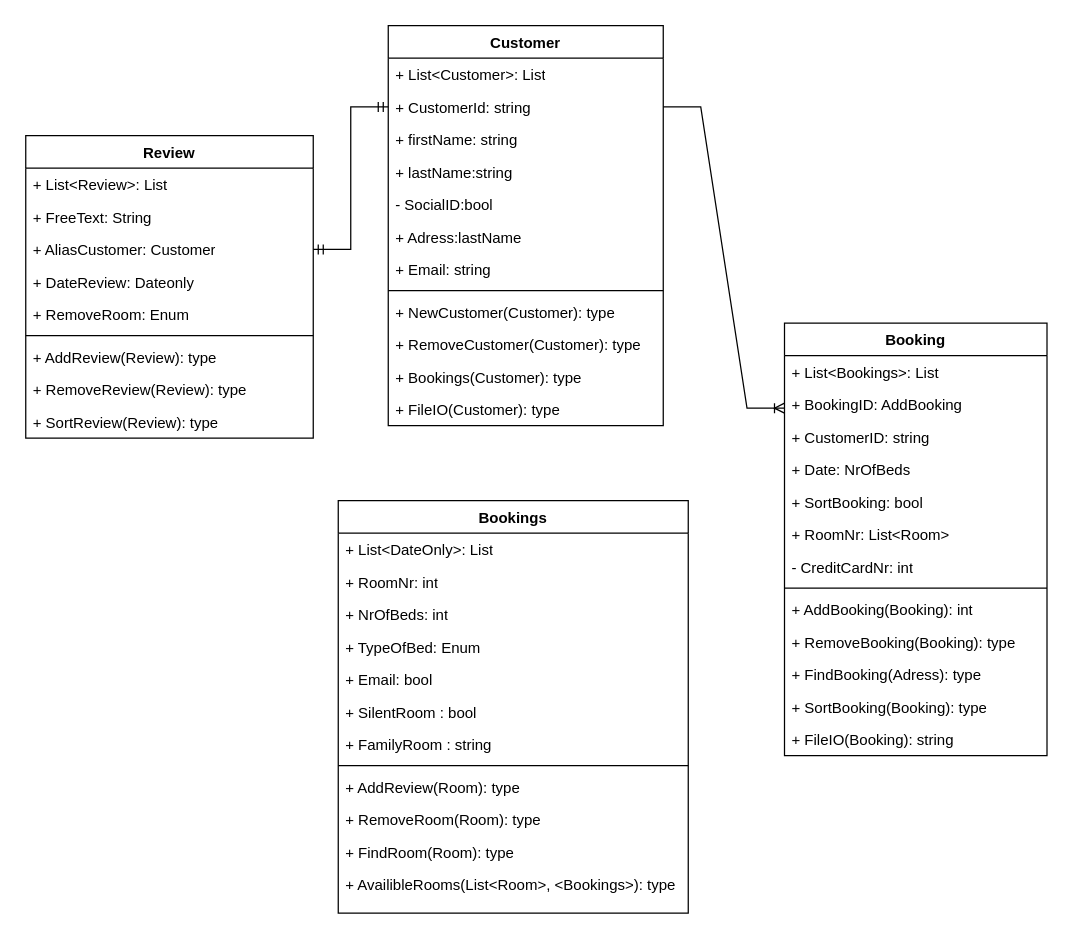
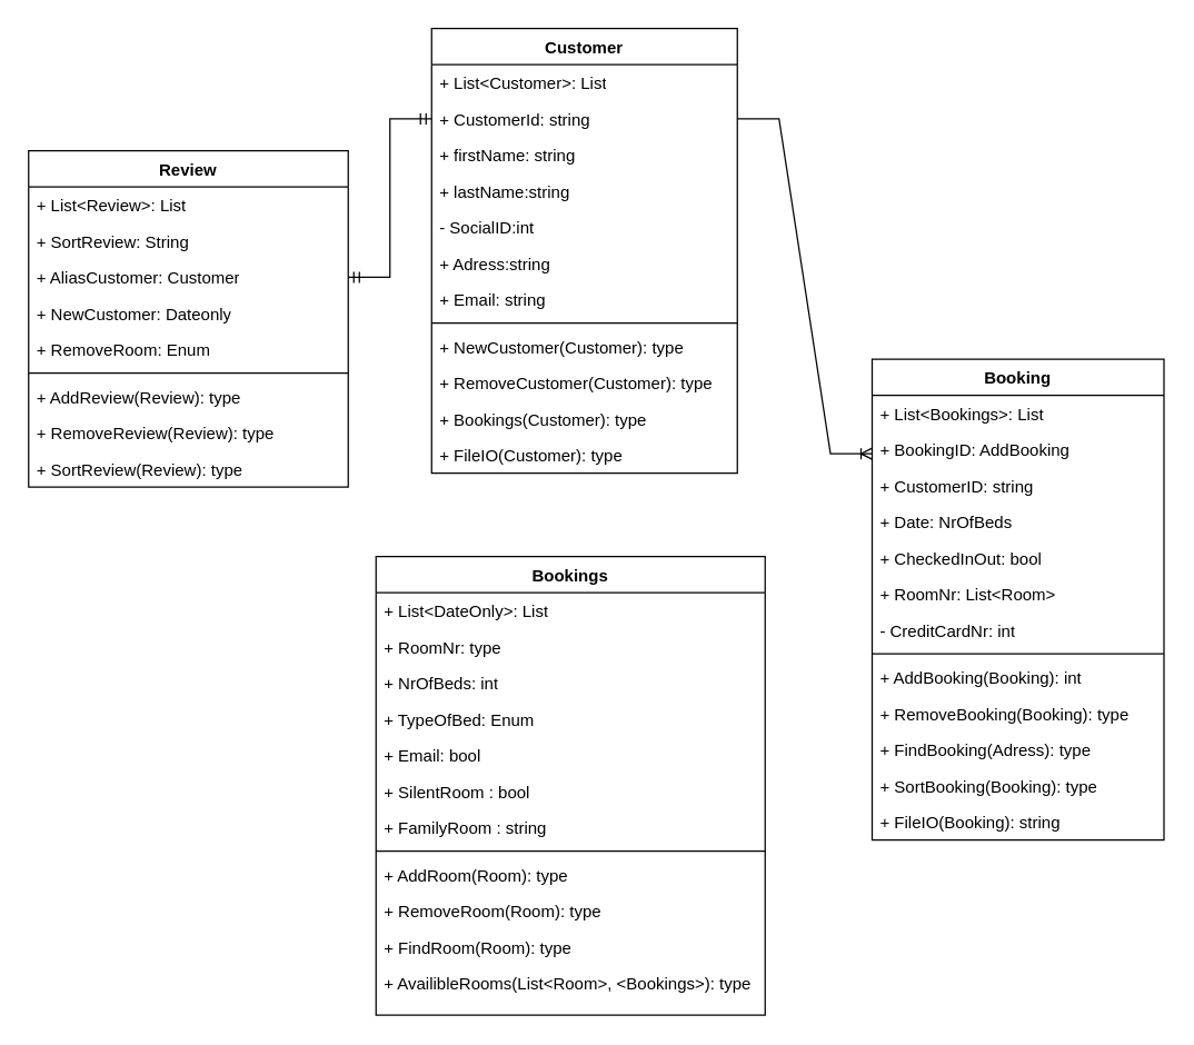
  <mxCell id="0" />
  <mxCell id="1" parent="0" />
  <mxCell id="2" value="Customer" style="swimlane;fontStyle=1;align=center;verticalAlign=top;childLayout=stackLayout;horizontal=1;startSize=26;horizontalStack=0;resizeParent=1;resizeParentMax=0;resizeLast=0;collapsible=1;marginBottom=0;whiteSpace=wrap;html=1;" vertex="1" parent="1"><mxGeometry x="310" width="220" height="320" as="geometry" y="20" /></mxCell>
  <mxCell id="3" value="+ List&amp;lt;Customer&amp;gt;: List" style="text;strokeColor=none;fillColor=none;align=left;verticalAlign=top;spacingLeft=4;spacingRight=4;overflow=hidden;rotatable=0;points=[[0,0.5],[1,0.5]];portConstraint=eastwest;whiteSpace=wrap;html=1;" vertex="1" parent="2"><mxGeometry y="26" width="220" height="26" as="geometry" /></mxCell>
  <mxCell id="4" value="+ CustomerId: string" style="text;strokeColor=none;fillColor=none;align=left;verticalAlign=top;spacingLeft=4;spacingRight=4;overflow=hidden;rotatable=0;points=[[0,0.5],[1,0.5]];portConstraint=eastwest;whiteSpace=wrap;html=1;" vertex="1" parent="2"><mxGeometry y="52" width="220" height="26" as="geometry" /></mxCell>
  <mxCell id="5" value="+ firstName: string" style="text;strokeColor=none;fillColor=none;align=left;verticalAlign=top;spacingLeft=4;spacingRight=4;overflow=hidden;rotatable=0;points=[[0,0.5],[1,0.5]];portConstraint=eastwest;whiteSpace=wrap;html=1;" vertex="1" parent="2"><mxGeometry y="78" width="220" height="26" as="geometry" /></mxCell>
  <mxCell id="6" value="+ lastName:string" style="text;strokeColor=none;fillColor=none;align=left;verticalAlign=top;spacingLeft=4;spacingRight=4;overflow=hidden;rotatable=0;points=[[0,0.5],[1,0.5]];portConstraint=eastwest;whiteSpace=wrap;html=1;" vertex="1" parent="2"><mxGeometry y="104" width="220" height="26" as="geometry" /></mxCell>
- <mxCell id="7" value="- SocialID:bool" style="text;strokeColor=none;fillColor=none;align=left;verticalAlign=top;spacingLeft=4;spacingRight=4;overflow=hidden;rotatable=0;points=[[0,0.5],[1,0.5]];portConstraint=eastwest;whiteSpace=wrap;html=1;" vertex="1" parent="2"><mxGeometry y="130" width="220" height="26" as="geometry" /></mxCell>
- <mxCell id="8" value="+ Adress:lastName" style="text;strokeColor=none;fillColor=none;align=left;verticalAlign=top;spacingLeft=4;spacingRight=4;overflow=hidden;rotatable=0;points=[[0,0.5],[1,0.5]];portConstraint=eastwest;whiteSpace=wrap;html=1;" vertex="1" parent="2"><mxGeometry y="156" width="220" height="26" as="geometry" /></mxCell>
+ <mxCell id="7" value="- SocialID:int" style="text;strokeColor=none;fillColor=none;align=left;verticalAlign=top;spacingLeft=4;spacingRight=4;overflow=hidden;rotatable=0;points=[[0,0.5],[1,0.5]];portConstraint=eastwest;whiteSpace=wrap;html=1;" vertex="1" parent="2"><mxGeometry y="130" width="220" height="26" as="geometry" /></mxCell>
+ <mxCell id="8" value="+ Adress:string" style="text;strokeColor=none;fillColor=none;align=left;verticalAlign=top;spacingLeft=4;spacingRight=4;overflow=hidden;rotatable=0;points=[[0,0.5],[1,0.5]];portConstraint=eastwest;whiteSpace=wrap;html=1;" vertex="1" parent="2"><mxGeometry y="156" width="220" height="26" as="geometry" /></mxCell>
  <mxCell id="9" value="+ Email: string" style="text;strokeColor=none;fillColor=none;align=left;verticalAlign=top;spacingLeft=4;spacingRight=4;overflow=hidden;rotatable=0;points=[[0,0.5],[1,0.5]];portConstraint=eastwest;whiteSpace=wrap;html=1;" vertex="1" parent="2"><mxGeometry y="182" width="220" height="26" as="geometry" /></mxCell>
  <mxCell id="10" value="" style="line;strokeWidth=1;fillColor=none;align=left;verticalAlign=middle;spacingTop=-1;spacingLeft=3;spacingRight=3;rotatable=0;labelPosition=right;points=[];portConstraint=eastwest;strokeColor=inherit;" vertex="1" parent="2"><mxGeometry y="208" width="220" height="8" as="geometry" /></mxCell>
  <mxCell id="11" value="+ NewCustomer(Customer): type" style="text;strokeColor=none;fillColor=none;align=left;verticalAlign=top;spacingLeft=4;spacingRight=4;overflow=hidden;rotatable=0;points=[[0,0.5],[1,0.5]];portConstraint=eastwest;whiteSpace=wrap;html=1;" vertex="1" parent="2"><mxGeometry y="216" width="220" height="26" as="geometry" /></mxCell>
  <mxCell id="12" value="+ RemoveCustomer(Customer): type" style="text;strokeColor=none;fillColor=none;align=left;verticalAlign=top;spacingLeft=4;spacingRight=4;overflow=hidden;rotatable=0;points=[[0,0.5],[1,0.5]];portConstraint=eastwest;whiteSpace=wrap;html=1;" vertex="1" parent="2"><mxGeometry y="242" width="220" height="26" as="geometry" /></mxCell>
  <mxCell id="13" value="+ Bookings(Customer): type" style="text;strokeColor=none;fillColor=none;align=left;verticalAlign=top;spacingLeft=4;spacingRight=4;overflow=hidden;rotatable=0;points=[[0,0.5],[1,0.5]];portConstraint=eastwest;whiteSpace=wrap;html=1;" vertex="1" parent="2"><mxGeometry y="268" width="220" height="26" as="geometry" /></mxCell>
  <mxCell id="14" value="+ FileIO(Customer): type" style="text;strokeColor=none;fillColor=none;align=left;verticalAlign=top;spacingLeft=4;spacingRight=4;overflow=hidden;rotatable=0;points=[[0,0.5],[1,0.5]];portConstraint=eastwest;whiteSpace=wrap;html=1;" vertex="1" parent="2"><mxGeometry y="294" width="220" height="26" as="geometry" /></mxCell>
  <mxCell id="15" value="Bookings" style="swimlane;fontStyle=1;align=center;verticalAlign=top;childLayout=stackLayout;horizontal=1;startSize=26;horizontalStack=0;resizeParent=1;resizeParentMax=0;resizeLast=0;collapsible=1;marginBottom=0;whiteSpace=wrap;html=1;" vertex="1" parent="1"><mxGeometry x="270" y="400" width="280" height="330" as="geometry" /></mxCell>
  <mxCell id="16" value="+ List&amp;lt;DateOnly&amp;gt;: List" style="text;strokeColor=none;fillColor=none;align=left;verticalAlign=top;spacingLeft=4;spacingRight=4;overflow=hidden;rotatable=0;points=[[0,0.5],[1,0.5]];portConstraint=eastwest;whiteSpace=wrap;html=1;" vertex="1" parent="15"><mxGeometry y="26" width="280" height="26" as="geometry" /></mxCell>
- <mxCell id="17" value="+ RoomNr: int" style="text;strokeColor=none;fillColor=none;align=left;verticalAlign=top;spacingLeft=4;spacingRight=4;overflow=hidden;rotatable=0;points=[[0,0.5],[1,0.5]];portConstraint=eastwest;whiteSpace=wrap;html=1;" vertex="1" parent="15"><mxGeometry y="52" width="280" height="26" as="geometry" /></mxCell>
+ <mxCell id="17" value="+ RoomNr: type" style="text;strokeColor=none;fillColor=none;align=left;verticalAlign=top;spacingLeft=4;spacingRight=4;overflow=hidden;rotatable=0;points=[[0,0.5],[1,0.5]];portConstraint=eastwest;whiteSpace=wrap;html=1;" vertex="1" parent="15"><mxGeometry y="52" width="280" height="26" as="geometry" /></mxCell>
  <mxCell id="18" value="+ NrOfBeds: int" style="text;strokeColor=none;fillColor=none;align=left;verticalAlign=top;spacingLeft=4;spacingRight=4;overflow=hidden;rotatable=0;points=[[0,0.5],[1,0.5]];portConstraint=eastwest;whiteSpace=wrap;html=1;" vertex="1" parent="15"><mxGeometry y="78" width="280" height="26" as="geometry" /></mxCell>
  <mxCell id="19" value="+ TypeOfBed: Enum" style="text;strokeColor=none;fillColor=none;align=left;verticalAlign=top;spacingLeft=4;spacingRight=4;overflow=hidden;rotatable=0;points=[[0,0.5],[1,0.5]];portConstraint=eastwest;whiteSpace=wrap;html=1;" vertex="1" parent="15"><mxGeometry y="104" width="280" height="26" as="geometry" /></mxCell>
  <mxCell id="20" value="+ Email&lt;span style=&quot;background-color: initial;&quot;&gt;: bool&lt;/span&gt;" style="text;strokeColor=none;fillColor=none;align=left;verticalAlign=top;spacingLeft=4;spacingRight=4;overflow=hidden;rotatable=0;points=[[0,0.5],[1,0.5]];portConstraint=eastwest;whiteSpace=wrap;html=1;" vertex="1" parent="15"><mxGeometry y="130" width="280" height="26" as="geometry" /></mxCell>
  <mxCell id="21" value="+ SilentRoom : bool" style="text;strokeColor=none;fillColor=none;align=left;verticalAlign=top;spacingLeft=4;spacingRight=4;overflow=hidden;rotatable=0;points=[[0,0.5],[1,0.5]];portConstraint=eastwest;whiteSpace=wrap;html=1;" vertex="1" parent="15"><mxGeometry y="156" width="280" height="26" as="geometry" /></mxCell>
  <mxCell id="22" value="+ FamilyRoom : string" style="text;strokeColor=none;fillColor=none;align=left;verticalAlign=top;spacingLeft=4;spacingRight=4;overflow=hidden;rotatable=0;points=[[0,0.5],[1,0.5]];portConstraint=eastwest;whiteSpace=wrap;html=1;" vertex="1" parent="15"><mxGeometry y="182" width="280" height="26" as="geometry" /></mxCell>
  <mxCell id="23" value="" style="line;strokeWidth=1;fillColor=none;align=left;verticalAlign=middle;spacingTop=-1;spacingLeft=3;spacingRight=3;rotatable=0;labelPosition=right;points=[];portConstraint=eastwest;strokeColor=inherit;" vertex="1" parent="15"><mxGeometry y="208" width="280" height="8" as="geometry" /></mxCell>
- <mxCell id="24" value="+ AddReview(Room): type" style="text;strokeColor=none;fillColor=none;align=left;verticalAlign=top;spacingLeft=4;spacingRight=4;overflow=hidden;rotatable=0;points=[[0,0.5],[1,0.5]];portConstraint=eastwest;whiteSpace=wrap;html=1;" vertex="1" parent="15"><mxGeometry y="216" width="280" height="26" as="geometry" /></mxCell>
+ <mxCell id="24" value="+ AddRoom(Room): type" style="text;strokeColor=none;fillColor=none;align=left;verticalAlign=top;spacingLeft=4;spacingRight=4;overflow=hidden;rotatable=0;points=[[0,0.5],[1,0.5]];portConstraint=eastwest;whiteSpace=wrap;html=1;" vertex="1" parent="15"><mxGeometry y="216" width="280" height="26" as="geometry" /></mxCell>
  <mxCell id="25" value="+ RemoveRoom(Room): type" style="text;strokeColor=none;fillColor=none;align=left;verticalAlign=top;spacingLeft=4;spacingRight=4;overflow=hidden;rotatable=0;points=[[0,0.5],[1,0.5]];portConstraint=eastwest;whiteSpace=wrap;html=1;" vertex="1" parent="15"><mxGeometry y="242" width="280" height="26" as="geometry" /></mxCell>
  <mxCell id="26" value="+ FindRoom(Room): type" style="text;strokeColor=none;fillColor=none;align=left;verticalAlign=top;spacingLeft=4;spacingRight=4;overflow=hidden;rotatable=0;points=[[0,0.5],[1,0.5]];portConstraint=eastwest;whiteSpace=wrap;html=1;" vertex="1" parent="15"><mxGeometry y="268" width="280" height="26" as="geometry" /></mxCell>
  <mxCell id="27" value="+ AvailibleRooms(List&amp;lt;Room&amp;gt;, &amp;lt;Bookings&amp;gt;): type" style="text;strokeColor=none;fillColor=none;align=left;verticalAlign=top;spacingLeft=4;spacingRight=4;overflow=hidden;rotatable=0;points=[[0,0.5],[1,0.5]];portConstraint=eastwest;whiteSpace=wrap;html=1;" vertex="1" parent="15"><mxGeometry y="294" width="280" height="36" as="geometry" /></mxCell>
  <mxCell id="28" value="Booking" style="swimlane;fontStyle=1;align=center;verticalAlign=top;childLayout=stackLayout;horizontal=1;startSize=26;horizontalStack=0;resizeParent=1;resizeParentMax=0;resizeLast=0;collapsible=1;marginBottom=0;whiteSpace=wrap;html=1;" vertex="1" parent="1"><mxGeometry x="627" y="258" width="210" height="346" as="geometry" /></mxCell>
  <mxCell id="29" value="+ List&amp;lt;Bookings&amp;gt;: List" style="text;strokeColor=none;fillColor=none;align=left;verticalAlign=top;spacingLeft=4;spacingRight=4;overflow=hidden;rotatable=0;points=[[0,0.5],[1,0.5]];portConstraint=eastwest;whiteSpace=wrap;html=1;" vertex="1" parent="28"><mxGeometry y="26" width="210" height="26" as="geometry" /></mxCell>
  <mxCell id="30" value="+ BookingID: AddBooking" style="text;strokeColor=none;fillColor=none;align=left;verticalAlign=top;spacingLeft=4;spacingRight=4;overflow=hidden;rotatable=0;points=[[0,0.5],[1,0.5]];portConstraint=eastwest;whiteSpace=wrap;html=1;" vertex="1" parent="28"><mxGeometry y="52" width="210" height="26" as="geometry" /></mxCell>
  <mxCell id="31" value="+ CustomerID: string" style="text;strokeColor=none;fillColor=none;align=left;verticalAlign=top;spacingLeft=4;spacingRight=4;overflow=hidden;rotatable=0;points=[[0,0.5],[1,0.5]];portConstraint=eastwest;whiteSpace=wrap;html=1;" vertex="1" parent="28"><mxGeometry y="78" width="210" height="26" as="geometry" /></mxCell>
  <mxCell id="32" value="" style="edgeStyle=entityRelationEdgeStyle;fontSize=12;html=1;endArrow=ERoneToMany;rounded=0;entryX=1.008;entryY=0.076;entryDx=0;entryDy=0;entryPerimeter=0;exitX=1;exitY=0.5;exitDx=0;exitDy=0;" edge="1" parent="28" source="4"><mxGeometry width="100" height="100" relative="1" as="geometry"><mxPoint x="78.24" y="440.66" as="sourcePoint" /><mxPoint y="68.004" as="targetPoint" /><Array as="points"><mxPoint x="-311.76" y="235.66" /></Array></mxGeometry></mxCell>
  <mxCell id="33" value="+ Date: NrOfBeds" style="text;strokeColor=none;fillColor=none;align=left;verticalAlign=top;spacingLeft=4;spacingRight=4;overflow=hidden;rotatable=0;points=[[0,0.5],[1,0.5]];portConstraint=eastwest;whiteSpace=wrap;html=1;" vertex="1" parent="28"><mxGeometry y="104" width="210" height="26" as="geometry" /></mxCell>
- <mxCell id="34" value="+ SortBooking: bool" style="text;strokeColor=none;fillColor=none;align=left;verticalAlign=top;spacingLeft=4;spacingRight=4;overflow=hidden;rotatable=0;points=[[0,0.5],[1,0.5]];portConstraint=eastwest;whiteSpace=wrap;html=1;" vertex="1" parent="28"><mxGeometry y="130" width="210" height="26" as="geometry" /></mxCell>
+ <mxCell id="34" value="+ CheckedInOut: bool" style="text;strokeColor=none;fillColor=none;align=left;verticalAlign=top;spacingLeft=4;spacingRight=4;overflow=hidden;rotatable=0;points=[[0,0.5],[1,0.5]];portConstraint=eastwest;whiteSpace=wrap;html=1;" vertex="1" parent="28"><mxGeometry y="130" width="210" height="26" as="geometry" /></mxCell>
  <mxCell id="35" value="+ RoomNr&lt;span style=&quot;background-color: initial;&quot;&gt;: List&amp;lt;Room&amp;gt;&lt;/span&gt;" style="text;strokeColor=none;fillColor=none;align=left;verticalAlign=top;spacingLeft=4;spacingRight=4;overflow=hidden;rotatable=0;points=[[0,0.5],[1,0.5]];portConstraint=eastwest;whiteSpace=wrap;html=1;" vertex="1" parent="28"><mxGeometry y="156" width="210" height="26" as="geometry" /></mxCell>
  <mxCell id="36" value="- CreditCardNr: int" style="text;strokeColor=none;fillColor=none;align=left;verticalAlign=top;spacingLeft=4;spacingRight=4;overflow=hidden;rotatable=0;points=[[0,0.5],[1,0.5]];portConstraint=eastwest;whiteSpace=wrap;html=1;" vertex="1" parent="28"><mxGeometry y="182" width="210" height="26" as="geometry" /></mxCell>
  <mxCell id="37" value="" style="line;strokeWidth=1;fillColor=none;align=left;verticalAlign=middle;spacingTop=-1;spacingLeft=3;spacingRight=3;rotatable=0;labelPosition=right;points=[];portConstraint=eastwest;strokeColor=inherit;" vertex="1" parent="28"><mxGeometry y="208" width="210" height="8" as="geometry" /></mxCell>
  <mxCell id="38" value="+ AddBooking(Booking): int" style="text;strokeColor=none;fillColor=none;align=left;verticalAlign=top;spacingLeft=4;spacingRight=4;overflow=hidden;rotatable=0;points=[[0,0.5],[1,0.5]];portConstraint=eastwest;whiteSpace=wrap;html=1;" vertex="1" parent="28"><mxGeometry y="216" width="210" height="26" as="geometry" /></mxCell>
  <mxCell id="39" value="+ RemoveBooking(Booking): type" style="text;strokeColor=none;fillColor=none;align=left;verticalAlign=top;spacingLeft=4;spacingRight=4;overflow=hidden;rotatable=0;points=[[0,0.5],[1,0.5]];portConstraint=eastwest;whiteSpace=wrap;html=1;" vertex="1" parent="28"><mxGeometry y="242" width="210" height="26" as="geometry" /></mxCell>
  <mxCell id="40" value="+ FindBooking(Adress): type" style="text;strokeColor=none;fillColor=none;align=left;verticalAlign=top;spacingLeft=4;spacingRight=4;overflow=hidden;rotatable=0;points=[[0,0.5],[1,0.5]];portConstraint=eastwest;whiteSpace=wrap;html=1;" vertex="1" parent="28"><mxGeometry y="268" width="210" height="26" as="geometry" /></mxCell>
  <mxCell id="41" value="+ SortBooking(Booking): type" style="text;strokeColor=none;fillColor=none;align=left;verticalAlign=top;spacingLeft=4;spacingRight=4;overflow=hidden;rotatable=0;points=[[0,0.5],[1,0.5]];portConstraint=eastwest;whiteSpace=wrap;html=1;" vertex="1" parent="28"><mxGeometry y="294" width="210" height="26" as="geometry" /></mxCell>
  <mxCell id="42" value="+ FileIO(Booking): string" style="text;strokeColor=none;fillColor=none;align=left;verticalAlign=top;spacingLeft=4;spacingRight=4;overflow=hidden;rotatable=0;points=[[0,0.5],[1,0.5]];portConstraint=eastwest;whiteSpace=wrap;html=1;" vertex="1" parent="28"><mxGeometry y="320" width="210" height="26" as="geometry" /></mxCell>
  <mxCell id="43" value="Review" style="swimlane;fontStyle=1;align=center;verticalAlign=top;childLayout=stackLayout;horizontal=1;startSize=26;horizontalStack=0;resizeParent=1;resizeParentMax=0;resizeLast=0;collapsible=1;marginBottom=0;whiteSpace=wrap;html=1;" vertex="1" parent="1"><mxGeometry x="20" y="108" width="230" height="242" as="geometry" /></mxCell>
  <mxCell id="44" value="+ List&amp;lt;Review&amp;gt;: List" style="text;strokeColor=none;fillColor=none;align=left;verticalAlign=top;spacingLeft=4;spacingRight=4;overflow=hidden;rotatable=0;points=[[0,0.5],[1,0.5]];portConstraint=eastwest;whiteSpace=wrap;html=1;" vertex="1" parent="43"><mxGeometry y="26" width="230" height="26" as="geometry" /></mxCell>
- <mxCell id="45" value="+ FreeText: String" style="text;strokeColor=none;fillColor=none;align=left;verticalAlign=top;spacingLeft=4;spacingRight=4;overflow=hidden;rotatable=0;points=[[0,0.5],[1,0.5]];portConstraint=eastwest;whiteSpace=wrap;html=1;" vertex="1" parent="43"><mxGeometry y="52" width="230" height="26" as="geometry" /></mxCell>
+ <mxCell id="45" value="+ SortReview: String" style="text;strokeColor=none;fillColor=none;align=left;verticalAlign=top;spacingLeft=4;spacingRight=4;overflow=hidden;rotatable=0;points=[[0,0.5],[1,0.5]];portConstraint=eastwest;whiteSpace=wrap;html=1;" vertex="1" parent="43"><mxGeometry y="52" width="230" height="26" as="geometry" /></mxCell>
  <mxCell id="46" value="+ AliasCustomer: Customer" style="text;strokeColor=none;fillColor=none;align=left;verticalAlign=top;spacingLeft=4;spacingRight=4;overflow=hidden;rotatable=0;points=[[0,0.5],[1,0.5]];portConstraint=eastwest;whiteSpace=wrap;html=1;" vertex="1" parent="43"><mxGeometry y="78" width="230" height="26" as="geometry" /></mxCell>
- <mxCell id="47" value="+ DateReview: Dateonly" style="text;strokeColor=none;fillColor=none;align=left;verticalAlign=top;spacingLeft=4;spacingRight=4;overflow=hidden;rotatable=0;points=[[0,0.5],[1,0.5]];portConstraint=eastwest;whiteSpace=wrap;html=1;" vertex="1" parent="43"><mxGeometry y="104" width="230" height="26" as="geometry" /></mxCell>
+ <mxCell id="47" value="+ NewCustomer: Dateonly" style="text;strokeColor=none;fillColor=none;align=left;verticalAlign=top;spacingLeft=4;spacingRight=4;overflow=hidden;rotatable=0;points=[[0,0.5],[1,0.5]];portConstraint=eastwest;whiteSpace=wrap;html=1;" vertex="1" parent="43"><mxGeometry y="104" width="230" height="26" as="geometry" /></mxCell>
  <mxCell id="48" value="+ RemoveRoom: Enum" style="text;strokeColor=none;fillColor=none;align=left;verticalAlign=top;spacingLeft=4;spacingRight=4;overflow=hidden;rotatable=0;points=[[0,0.5],[1,0.5]];portConstraint=eastwest;whiteSpace=wrap;html=1;" vertex="1" parent="43"><mxGeometry y="130" width="230" height="26" as="geometry" /></mxCell>
  <mxCell id="49" value="" style="line;strokeWidth=1;fillColor=none;align=left;verticalAlign=middle;spacingTop=-1;spacingLeft=3;spacingRight=3;rotatable=0;labelPosition=right;points=[];portConstraint=eastwest;strokeColor=inherit;" vertex="1" parent="43"><mxGeometry y="156" width="230" height="8" as="geometry" /></mxCell>
  <mxCell id="50" value="+ AddReview(Review): type" style="text;strokeColor=none;fillColor=none;align=left;verticalAlign=top;spacingLeft=4;spacingRight=4;overflow=hidden;rotatable=0;points=[[0,0.5],[1,0.5]];portConstraint=eastwest;whiteSpace=wrap;html=1;" vertex="1" parent="43"><mxGeometry y="164" width="230" height="26" as="geometry" /></mxCell>
  <mxCell id="51" value="+ RemoveReview(Review): type" style="text;strokeColor=none;fillColor=none;align=left;verticalAlign=top;spacingLeft=4;spacingRight=4;overflow=hidden;rotatable=0;points=[[0,0.5],[1,0.5]];portConstraint=eastwest;whiteSpace=wrap;html=1;" vertex="1" parent="43"><mxGeometry y="190" width="230" height="26" as="geometry" /></mxCell>
  <mxCell id="52" value="+ SortReview(Review): type" style="text;strokeColor=none;fillColor=none;align=left;verticalAlign=top;spacingLeft=4;spacingRight=4;overflow=hidden;rotatable=0;points=[[0,0.5],[1,0.5]];portConstraint=eastwest;whiteSpace=wrap;html=1;" vertex="1" parent="43"><mxGeometry y="216" width="230" height="26" as="geometry" /></mxCell>
  <mxCell id="53" value="" style="edgeStyle=entityRelationEdgeStyle;fontSize=12;html=1;endArrow=ERmandOne;startArrow=ERmandOne;rounded=0;exitX=1;exitY=0.5;exitDx=0;exitDy=0;entryX=0;entryY=0.5;entryDx=0;entryDy=0;" edge="1" parent="1" source="46" target="4"><mxGeometry width="100" height="100" relative="1" as="geometry"><mxPoint x="370" y="400" as="sourcePoint" /><mxPoint x="470" y="300" as="targetPoint" /></mxGeometry></mxCell>
